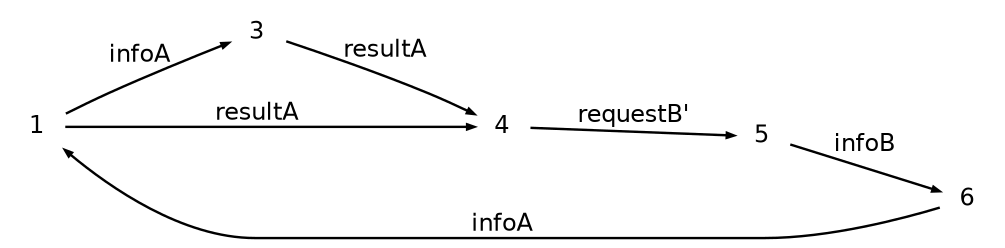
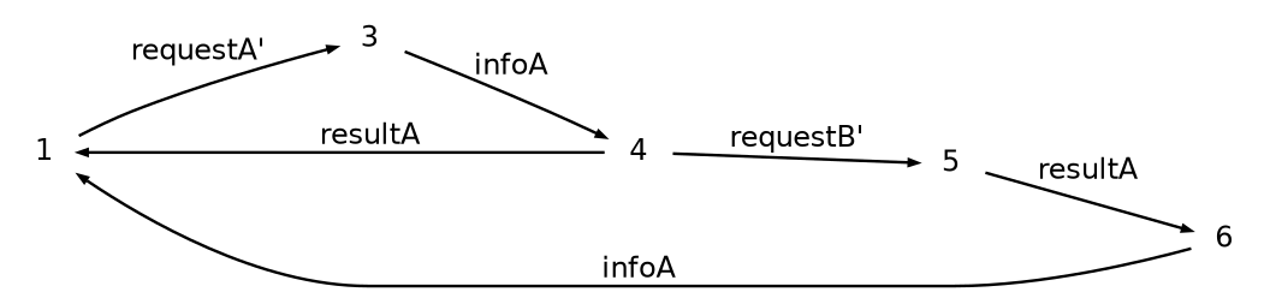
  digraph {
    rankdir=LR
    node [fontname=Helvetica fontsize=10 shape=plaintext]
    edge [arrowsize=0.3 fontname=Helvetica fontsize=10]
    1 [height=.2 width=.3]
    3 [height=.2 width=.3]
    4 [height=.2 width=.3]
    5 [height=.2 width=.3]
    6 [height=.2 width=.3]
-   1 -> 3 [label=infoA]
-   3 -> 4 [label=resultA]
-   1 -> 4 [label=resultA]
+   1 -> 3 [label="requestA'"]
+   3 -> 4 [label=infoA]
+   4 -> 1 [label=resultA]
    4 -> 5 [label="requestB'"]
-   5 -> 6 [label=infoB]
+   5 -> 6 [label=resultA]
    6 -> 1 [label=infoA]
  }
